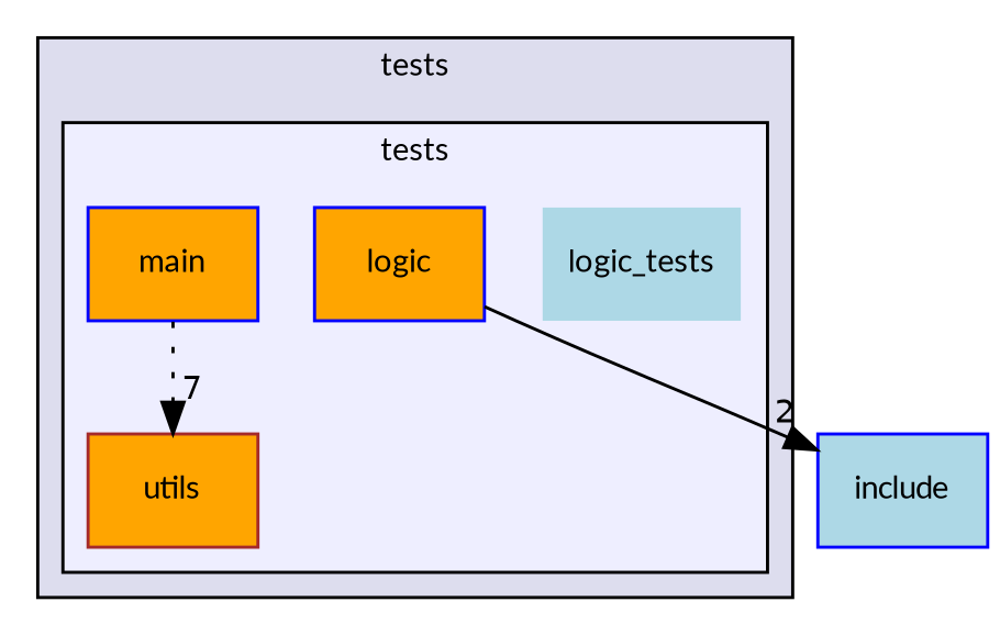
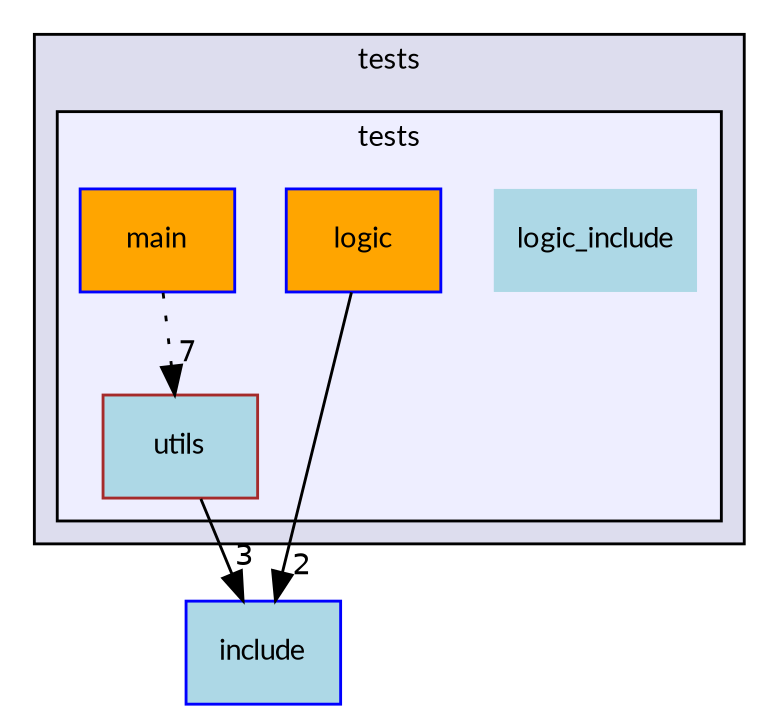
  digraph {
    compound=true
    fontname=Lato
    node [color=blue fillcolor=lightblue fontname=Lato fontsize=10 shape=box style=filled]
    edge [fontname=Lato labeldistance=1.5 labelfontname=Helvetica labelfontsize=10 style=solid]
-   n1 [label=logic_tests shape=plaintext]
+   n1 [label=logic_include shape=plaintext]
    n2 [fillcolor=orange label=main]
    n3 [fillcolor=orange label=logic]
-   n4 [color=brown fillcolor=orange label=utils]
+   n4 [color=brown label=utils]
    n5 [label=include]
    subgraph cluster_1 {
      bgcolor="#ddddee"
      fontsize=10
      label=tests
      pencolor=black
      subgraph cluster_2 {
        bgcolor="#eeeeff"
        fontsize=10
        label=tests
        pencolor=black
        n1
        n2
        n3
        n4
      }
    }
    n2 -> n4 [headlabel=7 style=dotted]
    n3 -> n5 [headlabel=2]
+   n4 -> n5 [headlabel=3]
  }
